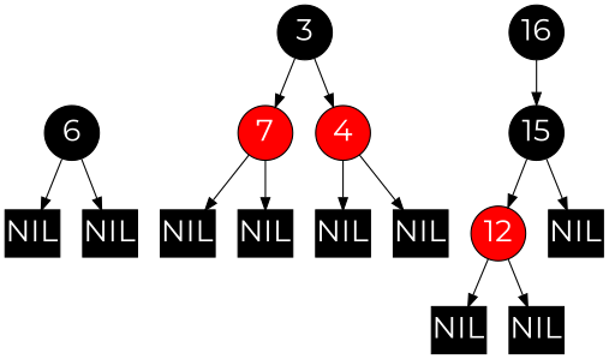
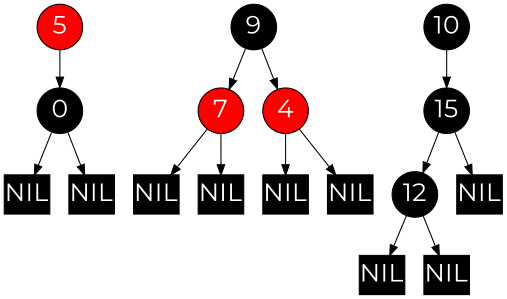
  digraph {
    fontname=Montserrat
    node [color=black fixedsize=true fontcolor=white fontname=Montserrat fontsize=24 fontweight=bold shape=record style=filled]
    edge [fontname=Montserrat]
-   6 [shape=circle width=.6]
-   3 [shape=circle width=.6]
+   5 [fillcolor=red shape=circle width=.6]
+   6 [shape=circle width=.6 label=0]
+   3 [shape=circle width=.6 label=9]
    n4 [fillcolor=red label=7 shape=circle width=.6]
    4 [fillcolor=red shape=circle width=.6]
    n6 [label=NIL width=.6]
    n7 [label=NIL width=.6]
-   10 [shape=circle width=.6 label=16]
+   10 [shape=circle width=.6]
    15 [shape=circle width=.6]
-   12 [fillcolor=red shape=circle width=.6]
+   12 [fillcolor=black shape=circle width=.6]
    n11 [label=NIL width=.6]
    n12 [label=NIL width=.6]
    n13 [label=NIL width=.6]
    n14 [label=NIL width=.6]
    n15 [label=NIL width=.6]
    n16 [label=NIL width=.6]
    n17 [label=NIL width=.6]
+   5 -> 6
    6 -> n6
    6 -> n7
    3 -> n4
    3 -> 4
    n4 -> n12
    n4 -> n13
    4 -> n14
    4 -> n15
    10 -> 15
    15 -> 12
    15 -> n11
    12 -> n16
    12 -> n17
  }
